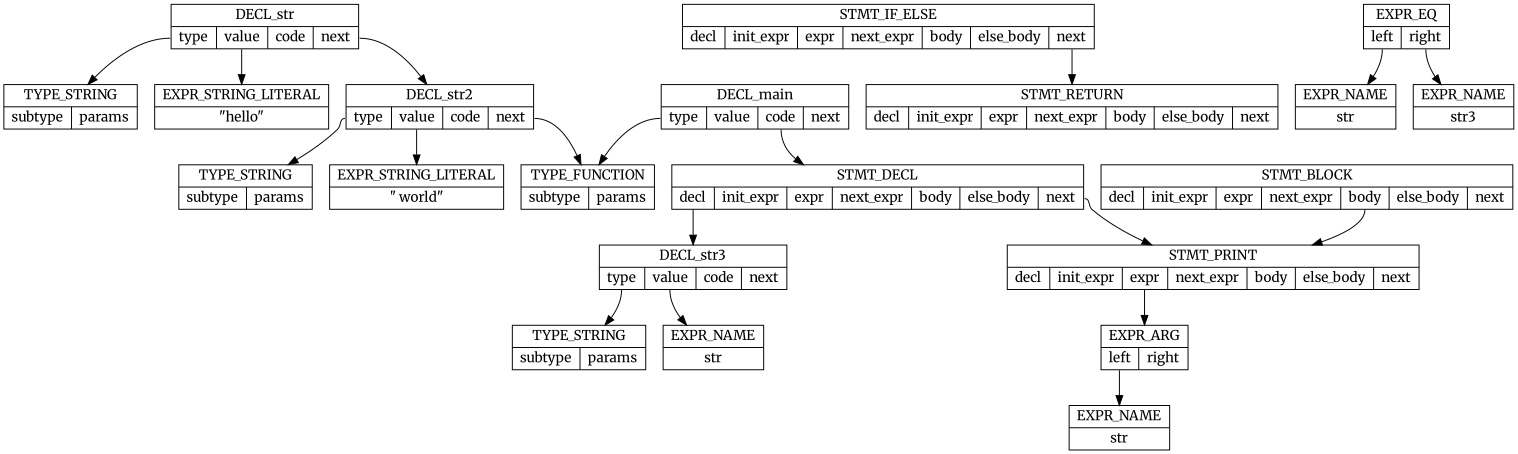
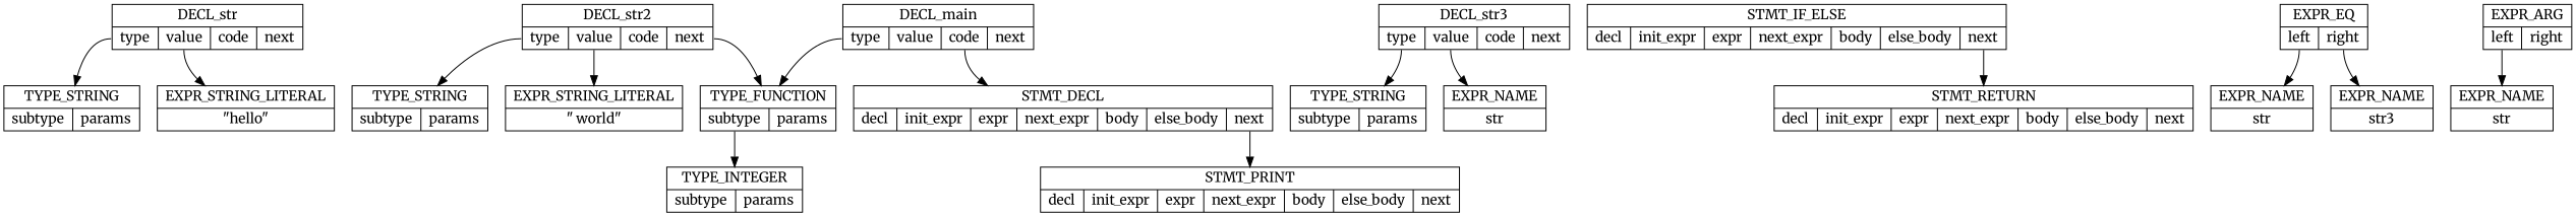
  digraph {
    fontname=Merriweather
    node [fontname=Merriweather shape=record]
    edge [fontname=Merriweather tailport=type]
    n1 [label="{DECL_str | { <type> type | <value> value | <code> code | <next> next }}"]
    n2 [label="{TYPE_STRING| { <subtype> subtype | <params> params}}"]
    n3 [label="{EXPR_STRING_LITERAL | { \"hello\" }}"]
    n4 [label="{DECL_str2 | { <type> type | <value> value | <code> code | <next> next }}"]
    n5 [label="{TYPE_STRING| { <subtype> subtype | <params> params}}"]
    n6 [label="{EXPR_STRING_LITERAL | { \" world\" }}"]
    n7 [label="{TYPE_FUNCTION| { <subtype> subtype | <params> params}}"]
    n8 [label="{DECL_main | { <type> type | <value> value | <code> code | <next> next }}"]
    n9 [label="{STMT_DECL | { <decl> decl | <init_expr> init_expr | <expr> expr | <next_expr> next_expr | <body> body | <else_body> else_body | <next> next }}"]
+   n10 [label="{TYPE_INTEGER | { <subtype> subtype | <params> params }}"]
    n11 [label="{DECL_str3 | { <type> type | <value> value | <code> code | <next> next }}"]
    n12 [label="{STMT_PRINT | { <decl> decl | <init_expr> init_expr | <expr> expr | <next_expr> next_expr | <body> body | <else_body> else_body | <next> next }}"]
    n13 [label="{TYPE_STRING| { <subtype> subtype | <params> params}}"]
    n14 [label="{EXPR_NAME | { str }}"]
    n15 [label="{STMT_IF_ELSE | { <decl> decl | <init_expr> init_expr | <expr> expr | <next_expr> next_expr | <body> body | <else_body> else_body | <next> next }}"]
    n16 [label="{STMT_RETURN | { <decl> decl | <init_expr> init_expr | <expr> expr | <next_expr> next_expr | <body> body | <else_body> else_body | <next> next }}"]
    n17 [label="{EXPR_EQ | { <left> left | <right> right }}"]
    n18 [label="{EXPR_NAME | { str }}"]
    n19 [label="{EXPR_NAME | { str3 }}"]
-   n20 [label="{STMT_BLOCK | { <decl> decl | <init_expr> init_expr | <expr> expr | <next_expr> next_expr | <body> body | <else_body> else_body | <next> next }}"]
    n21 [label="{EXPR_ARG | { <left> left | <right> right }}"]
    n22 [label="{EXPR_NAME | { str }}"]
    n1 -> n2
    n1 -> n3 [tailport=value]
-   n1 -> n4 [tailport=next]
    n4 -> n5
    n4 -> n6 [tailport=value]
    n4 -> n7 [tailport=next]
+   n7 -> n10 [tailport=subtype]
    n8 -> n7
    n8 -> n9 [tailport=code]
-   n9 -> n11 [tailport=decl]
    n9 -> n12 [tailport=next]
    n11 -> n13
    n11 -> n14 [tailport=value]
-   n12 -> n21 [tailport=expr]
    n15 -> n16 [tailport=next]
    n17 -> n18 [tailport=left]
    n17 -> n19 [tailport=right]
-   n20 -> n12 [tailport=body]
    n21 -> n22 [tailport=left]
  }
